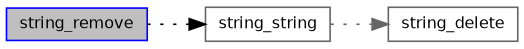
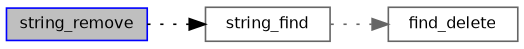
  digraph {
    rankdir=LR
    node [color=gray40 fillcolor=white fontname=Helvetica fontsize=10 shape=record style=filled]
    edge [fontname=Helvetica fontsize=10 labelfontname=Helvetica labelfontsize=10 style=dotted]
    n1 [color=blue fillcolor=grey75 fontcolor=black height=0.2 label=string_remove width=0.4]
-   n2 [height=0.2 label=string_string width=0.4]
-   n3 [height=0.2 label=string_delete width=0.4]
+   n2 [height=0.2 label=string_find width=0.4]
+   n3 [height=0.2 label=find_delete width=0.4]
    n1 -> n2 [color=black]
    n2 -> n3 [color=gray40]
  }
